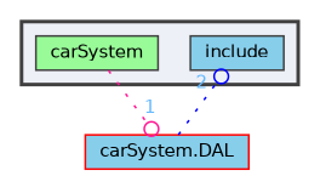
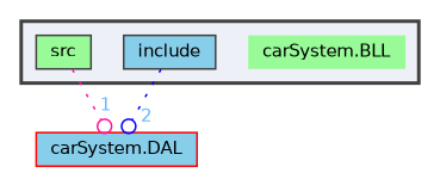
  digraph {
    compound=true
    node [fillcolor=palegreen fontname=Helvetica fontsize=10 shape=box style=filled color=grey25]
    edge [arrowhead=odot fontcolor=steelblue1 fontname=Helvetica fontsize=10 labeldistance=1.5 labelfontname=Helvetica labelfontsize=10 style=dotted]
+   n1 [height=0.2 label="carSystem.BLL" shape=plaintext width=0.4 color=""]
    n2 [fillcolor=skyblue height=0.2 label=include width=0.4]
-   n3 [height=0.2 label=carSystem width=0.4]
+   n3 [height=0.2 label=src width=0.4]
    n4 [color=red fillcolor=skyblue height=0.2 label="carSystem.DAL" width=0.4]
    subgraph cluster_1 {
      bgcolor="#edf0f7"
      fontname=Helvetica
      fontsize=10
      pencolor=grey25
      style="filled,bold"
+     n1
      n2
      n3
    }
-   n4 -> n2 [color=blue headlabel=2]
+   n2 -> n4 [color=blue headlabel=2]
    n3 -> n4 [color=deeppink headlabel=1]
  }
